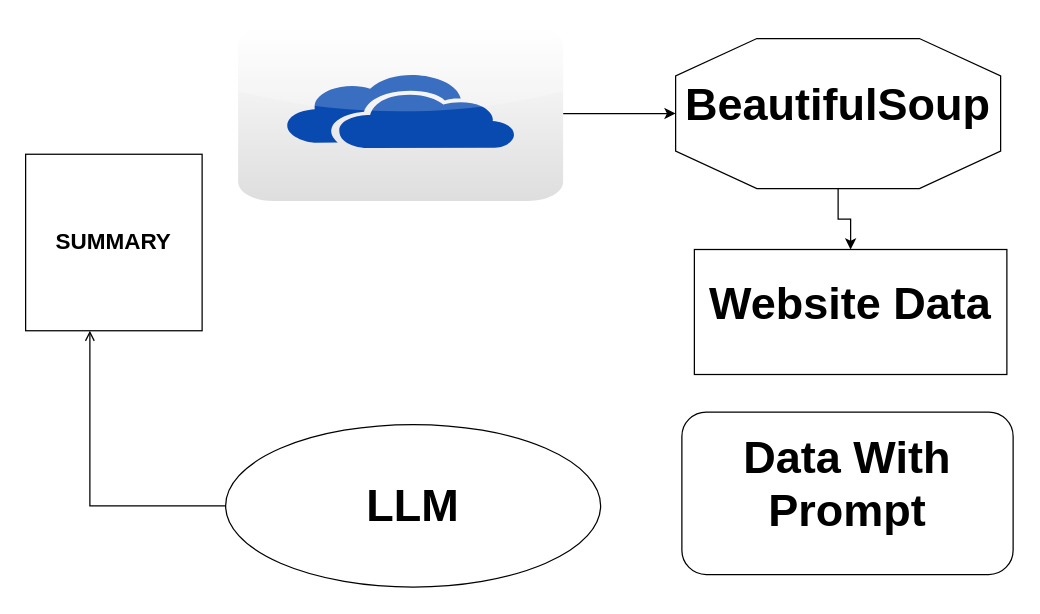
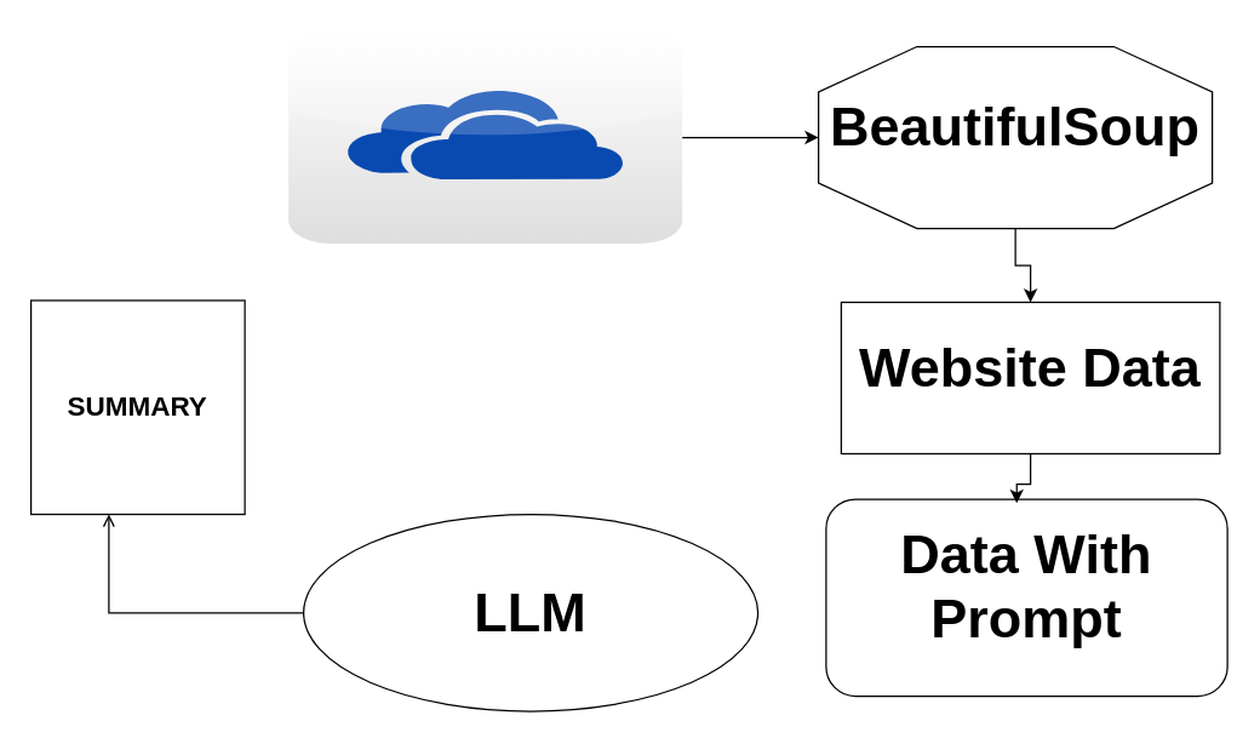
  <mxCell id="0" />
  <mxCell id="1" parent="0" />
  <mxCell id="2" style="edgeStyle=orthogonalEdgeStyle;rounded=0;orthogonalLoop=1;jettySize=auto;html=1;" edge="1" parent="1" source="3" target="5"><mxGeometry relative="1" as="geometry" /></mxCell>
  <mxCell id="3" value="" style="dashed=0;outlineConnect=0;html=1;align=center;labelPosition=center;verticalLabelPosition=bottom;verticalAlign=top;shape=mxgraph.webicons.onedrive;gradientColor=#DFDEDE" vertex="1" parent="1"><mxGeometry x="190" y="20.2" width="260" height="140" as="geometry" /></mxCell>
  <mxCell id="4" style="edgeStyle=orthogonalEdgeStyle;rounded=0;orthogonalLoop=1;jettySize=auto;html=1;" edge="1" parent="1" source="5" target="7"><mxGeometry relative="1" as="geometry" /></mxCell>
  <mxCell id="5" value="" style="verticalLabelPosition=bottom;verticalAlign=top;html=1;shape=mxgraph.basic.polygon;polyCoords=[[0.25,0],[0.75,0],[1,0.25],[1,0.75],[0.75,1],[0.25,1],[0,0.75],[0,0.25]];polyline=0;" vertex="1" parent="1"><mxGeometry x="540" y="30.2" width="260" height="120" as="geometry" /></mxCell>
  <mxCell id="6" value="&lt;font style=&quot;font-size: 36px;&quot;&gt;&lt;b&gt;BeautifulSoup&lt;/b&gt;&lt;/font&gt;&lt;div&gt;&lt;br&gt;&lt;/div&gt;" style="text;strokeColor=none;align=center;fillColor=none;html=1;verticalAlign=middle;whiteSpace=wrap;rounded=0;" vertex="1" parent="1"><mxGeometry x="585" y="63.3" width="170" height="53.8" as="geometry" /></mxCell>
  <mxCell id="7" value="&lt;font style=&quot;font-size: 36px;&quot;&gt;&lt;b&gt;Website Data&lt;/b&gt;&lt;/font&gt;&lt;div&gt;&lt;br&gt;&lt;/div&gt;" style="rounded=0;whiteSpace=wrap;html=1;" vertex="1" parent="1"><mxGeometry x="555" y="199" width="250" height="100" as="geometry" /></mxCell>
- <mxCell id="8" value="&lt;font style=&quot;font-size: 36px;&quot;&gt;&lt;b&gt;LLM&lt;/b&gt;&lt;/font&gt;" style="ellipse;whiteSpace=wrap;html=1;" vertex="1" parent="1"><mxGeometry x="180" y="339" width="300" height="130" as="geometry" /></mxCell>
+ <mxCell id="8" value="&lt;font style=&quot;font-size: 36px;&quot;&gt;&lt;b&gt;LLM&lt;/b&gt;&lt;/font&gt;" style="ellipse;whiteSpace=wrap;html=1;" vertex="1" parent="1"><mxGeometry x="200" y="339" width="300" height="130" as="geometry" /></mxCell>
  <mxCell id="9" value="&lt;font style=&quot;font-size: 36px;&quot;&gt;&lt;b&gt;Data With Prompt&lt;/b&gt;&lt;/font&gt;&lt;div&gt;&lt;br&gt;&lt;/div&gt;" style="rounded=1;whiteSpace=wrap;html=1;" vertex="1" parent="1"><mxGeometry x="545" y="329" width="265" height="130" as="geometry" /></mxCell>
- <mxCell id="11" value="&lt;b&gt;&lt;font style=&quot;font-size: 18px;&quot;&gt;SUMMARY&lt;/font&gt;&lt;/b&gt;" style="whiteSpace=wrap;html=1;aspect=fixed;" vertex="1" parent="1"><mxGeometry x="20" y="122.8" width="141.2" height="141.2" as="geometry" /></mxCell>
+ <mxCell id="10" style="edgeStyle=orthogonalEdgeStyle;rounded=0;orthogonalLoop=1;jettySize=auto;html=1;entryX=0.475;entryY=0.02;entryDx=0;entryDy=0;entryPerimeter=0;" edge="1" parent="1" source="7" target="9"><mxGeometry relative="1" as="geometry" /></mxCell>
+ <mxCell id="11" value="&lt;b&gt;&lt;font style=&quot;font-size: 18px;&quot;&gt;SUMMARY&lt;/font&gt;&lt;/b&gt;" style="whiteSpace=wrap;html=1;aspect=fixed;" vertex="1" parent="1"><mxGeometry x="20" y="197.8" width="141.2" height="141.2" as="geometry" /></mxCell>
  <mxCell id="12" style="edgeStyle=orthogonalEdgeStyle;rounded=0;orthogonalLoop=1;jettySize=auto;html=1;entryX=0.364;entryY=1;entryDx=0;entryDy=0;entryPerimeter=0;endArrow=open;" edge="1" parent="1" source="8" target="11"><mxGeometry relative="1" as="geometry" /></mxCell>
